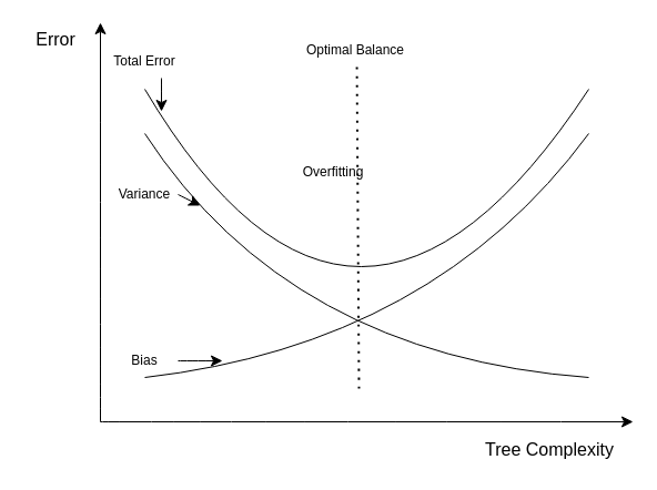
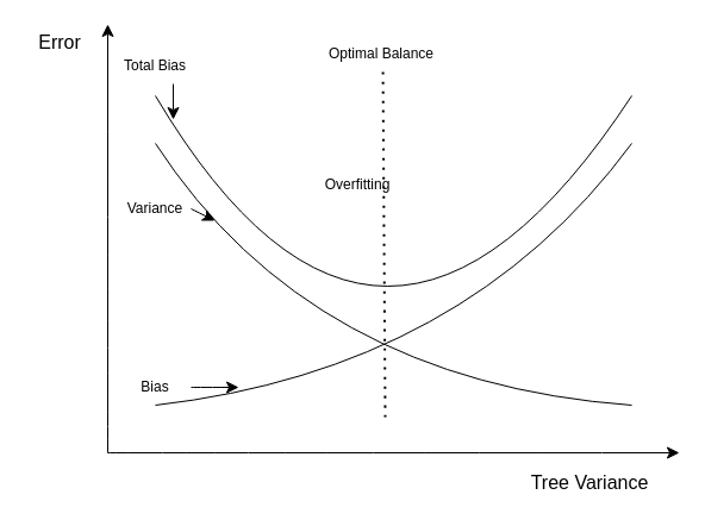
  <mxCell id="0" />
  <mxCell id="1" parent="0" />
  <mxCell id="2" value="" style="endArrow=classic;html=1;fontSize=12;startSize=8;endSize=8;curved=1;" edge="1" parent="1"><mxGeometry width="50" height="50" relative="1" as="geometry"><mxPoint x="90" y="380" as="sourcePoint" /><mxPoint x="90" y="20" as="targetPoint" /></mxGeometry></mxCell>
  <mxCell id="3" value="" style="endArrow=classic;html=1;fontSize=12;startSize=8;endSize=8;curved=1;" edge="1" parent="1"><mxGeometry width="50" height="50" relative="1" as="geometry"><mxPoint x="90" y="380" as="sourcePoint" /><mxPoint x="570" y="380" as="targetPoint" /></mxGeometry></mxCell>
  <mxCell id="4" value="" style="endArrow=none;html=1;fontSize=12;startSize=8;endSize=8;curved=1;" edge="1" parent="1"><mxGeometry width="50" height="50" relative="1" as="geometry"><mxPoint x="130" y="340" as="sourcePoint" /><mxPoint x="530" y="120" as="targetPoint" /><Array as="points"><mxPoint x="390" y="310" /></Array></mxGeometry></mxCell>
  <mxCell id="5" value="" style="endArrow=none;html=1;fontSize=12;startSize=8;endSize=8;curved=1;" edge="1" parent="1"><mxGeometry width="50" height="50" relative="1" as="geometry"><mxPoint x="130" y="120" as="sourcePoint" /><mxPoint x="530" y="340" as="targetPoint" /><Array as="points"><mxPoint x="260" y="320" /></Array></mxGeometry></mxCell>
  <mxCell id="6" value="" style="endArrow=none;html=1;fontSize=12;startSize=8;endSize=8;curved=1;" edge="1" parent="1"><mxGeometry width="50" height="50" relative="1" as="geometry"><mxPoint x="130" y="80" as="sourcePoint" /><mxPoint x="530" y="80" as="targetPoint" /><Array as="points"><mxPoint x="320" y="400" /></Array></mxGeometry></mxCell>
  <mxCell id="7" value="Error" style="text;html=1;strokeColor=none;fillColor=none;align=center;verticalAlign=middle;whiteSpace=wrap;rounded=0;fontSize=16;" vertex="1" parent="1"><mxGeometry x="20" y="20" width="60" height="30" as="geometry" /></mxCell>
- <mxCell id="8" value="Tree Complexity" style="text;html=1;strokeColor=none;fillColor=none;align=center;verticalAlign=middle;whiteSpace=wrap;rounded=0;fontSize=16;" vertex="1" parent="1"><mxGeometry x="420" y="390" width="150" height="30" as="geometry" /></mxCell>
+ <mxCell id="8" value="Tree Variance" style="text;html=1;strokeColor=none;fillColor=none;align=center;verticalAlign=middle;whiteSpace=wrap;rounded=0;fontSize=16;" vertex="1" parent="1"><mxGeometry x="420" y="390" width="150" height="30" as="geometry" /></mxCell>
  <mxCell id="9" value="" style="endArrow=none;dashed=1;html=1;dashPattern=1 3;strokeWidth=2;fontSize=12;startSize=8;endSize=8;curved=1;" edge="1" parent="1" source="18"><mxGeometry width="50" height="50" relative="1" as="geometry"><mxPoint x="322" y="350" as="sourcePoint" /><mxPoint x="322" y="60" as="targetPoint" /></mxGeometry></mxCell>
  <mxCell id="10" style="edgeStyle=none;curved=1;orthogonalLoop=1;jettySize=auto;html=1;exitX=1;exitY=0.5;exitDx=0;exitDy=0;fontSize=12;startSize=8;endSize=8;" edge="1" parent="1" source="11"><mxGeometry relative="1" as="geometry"><mxPoint x="200" y="325" as="targetPoint" /></mxGeometry></mxCell>
  <mxCell id="11" value="Bias" style="text;html=1;strokeColor=none;fillColor=none;align=center;verticalAlign=middle;whiteSpace=wrap;rounded=0;fontSize=12;" vertex="1" parent="1"><mxGeometry x="100" y="310" width="60" height="30" as="geometry" /></mxCell>
  <mxCell id="12" style="edgeStyle=none;curved=1;orthogonalLoop=1;jettySize=auto;html=1;exitX=1;exitY=0.5;exitDx=0;exitDy=0;fontSize=12;startSize=8;endSize=8;" edge="1" parent="1" source="13"><mxGeometry relative="1" as="geometry"><mxPoint x="180" y="185" as="targetPoint" /></mxGeometry></mxCell>
  <mxCell id="13" value="Variance" style="text;html=1;strokeColor=none;fillColor=none;align=center;verticalAlign=middle;whiteSpace=wrap;rounded=0;fontSize=12;" vertex="1" parent="1"><mxGeometry x="100" y="160" width="60" height="30" as="geometry" /></mxCell>
  <mxCell id="14" style="edgeStyle=none;curved=1;orthogonalLoop=1;jettySize=auto;html=1;exitX=0.75;exitY=1;exitDx=0;exitDy=0;fontSize=12;startSize=8;endSize=8;" edge="1" parent="1" source="15"><mxGeometry relative="1" as="geometry"><mxPoint x="145" y="100" as="targetPoint" /></mxGeometry></mxCell>
- <mxCell id="15" value="Total Error" style="text;html=1;strokeColor=none;fillColor=none;align=center;verticalAlign=middle;whiteSpace=wrap;rounded=0;fontSize=12;" vertex="1" parent="1"><mxGeometry x="100" y="40" width="60" height="30" as="geometry" /></mxCell>
+ <mxCell id="15" value="Total Bias" style="text;html=1;strokeColor=none;fillColor=none;align=center;verticalAlign=middle;whiteSpace=wrap;rounded=0;fontSize=12;" vertex="1" parent="1"><mxGeometry x="100" y="40" width="60" height="30" as="geometry" /></mxCell>
  <mxCell id="16" value="Overfitting" style="text;html=1;strokeColor=none;fillColor=none;align=center;verticalAlign=middle;whiteSpace=wrap;rounded=0;fontSize=12;" vertex="1" parent="1"><mxGeometry x="270" y="140" width="60" height="30" as="geometry" /></mxCell>
  <mxCell id="17" value="" style="endArrow=none;dashed=1;html=1;dashPattern=1 3;strokeWidth=2;fontSize=12;startSize=8;endSize=8;curved=1;" edge="1" parent="1"><mxGeometry width="50" height="50" relative="1" as="geometry"><mxPoint x="323" y="350" as="sourcePoint" /><mxPoint x="321.098" y="60" as="targetPoint" /></mxGeometry></mxCell>
  <mxCell id="18" value="Optimal Balance" style="text;html=1;strokeColor=none;fillColor=none;align=center;verticalAlign=middle;whiteSpace=wrap;rounded=0;fontSize=12;" vertex="1" parent="1"><mxGeometry x="270" y="30" width="100" height="30" as="geometry" /></mxCell>
